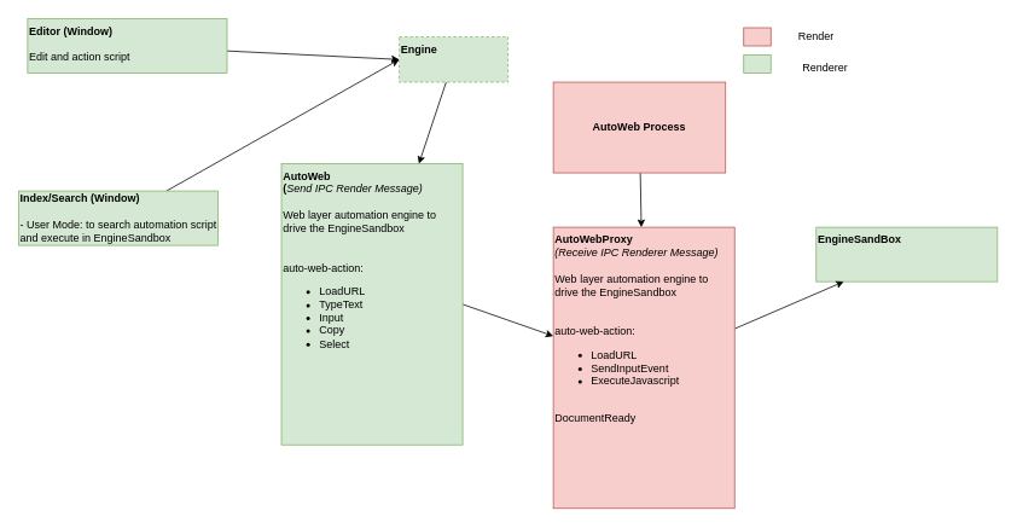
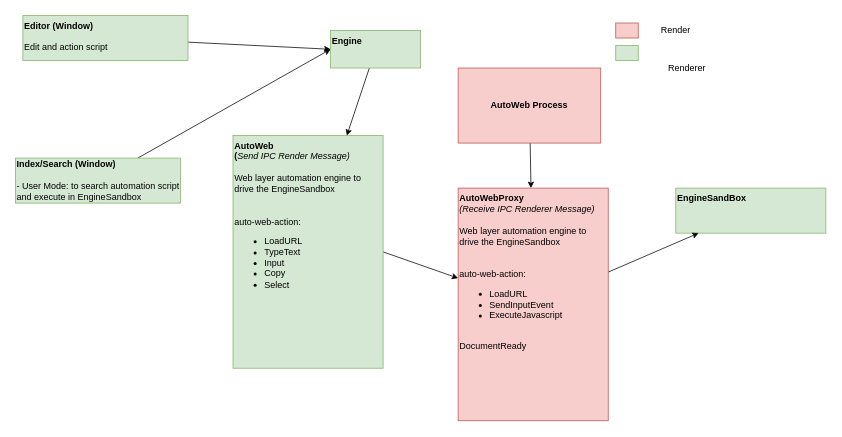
  <mxCell id="0" />
  <mxCell id="1" parent="0" />
  <mxCell id="2" value="&lt;b&gt;EngineSandBox&amp;nbsp;&lt;/b&gt;" style="rounded=0;whiteSpace=wrap;html=1;fillColor=#d5e8d4;strokeColor=#82b366;verticalAlign=top;align=left;" parent="1" vertex="1"><mxGeometry x="900" y="250" width="200" height="60" as="geometry" /></mxCell>
  <mxCell id="3" style="edgeStyle=none;html=1;" edge="1" parent="1" source="4" target="18"><mxGeometry relative="1" as="geometry" /></mxCell>
  <mxCell id="4" value="AutoWeb Process" style="rounded=0;whiteSpace=wrap;html=1;fontStyle=1;fillColor=#f8cecc;strokeColor=#b85450;" vertex="1" parent="1"><mxGeometry x="610" y="90" width="190" height="100" as="geometry" /></mxCell>
  <mxCell id="5" style="edgeStyle=none;html=1;entryX=0;entryY=0.5;entryDx=0;entryDy=0;" edge="1" parent="1" source="6" target="14"><mxGeometry relative="1" as="geometry"><mxPoint x="430" y="70" as="targetPoint" /></mxGeometry></mxCell>
  <mxCell id="6" value="&lt;b&gt;Index/Search (Window)&lt;/b&gt;&lt;br&gt;&lt;br&gt;- User Mode: to search automation script and execute in EngineSandbox" style="rounded=0;whiteSpace=wrap;html=1;fillColor=#d5e8d4;strokeColor=#82b366;align=left;" vertex="1" parent="1"><mxGeometry x="20" y="210" width="220" height="60" as="geometry" /></mxCell>
  <mxCell id="7" value="" style="rounded=0;whiteSpace=wrap;html=1;fillColor=#f8cecc;strokeColor=#b85450;" vertex="1" parent="1"><mxGeometry x="820" y="30" width="30" height="20" as="geometry" /></mxCell>
  <mxCell id="8" value="" style="rounded=0;whiteSpace=wrap;html=1;fillColor=#d5e8d4;strokeColor=#82b366;" vertex="1" parent="1"><mxGeometry x="820" y="60" width="30" height="20" as="geometry" /></mxCell>
  <mxCell id="9" value="Render" style="text;html=1;strokeColor=none;fillColor=none;align=center;verticalAlign=middle;whiteSpace=wrap;rounded=0;" vertex="1" parent="1"><mxGeometry x="870" y="25" width="60" height="30" as="geometry" /></mxCell>
- <mxCell id="10" value="Renderer" style="text;html=1;strokeColor=none;fillColor=none;align=center;verticalAlign=middle;whiteSpace=wrap;rounded=0;" vertex="1" parent="1"><mxGeometry x="880" y="60" width="60" height="30" as="geometry" /></mxCell>
+ <mxCell id="10" value="Renderer" style="text;html=1;strokeColor=none;fillColor=none;align=center;verticalAlign=middle;whiteSpace=wrap;rounded=0;" vertex="1" parent="1"><mxGeometry x="885" y="75" width="60" height="30" as="geometry" /></mxCell>
  <mxCell id="11" style="edgeStyle=none;html=1;entryX=0;entryY=0.5;entryDx=0;entryDy=0;" edge="1" parent="1" source="12" target="14"><mxGeometry relative="1" as="geometry" /></mxCell>
  <mxCell id="12" value="&lt;b&gt;Editor (Window)&lt;/b&gt;&lt;br&gt;&lt;br&gt;Edit and action script" style="rounded=0;whiteSpace=wrap;html=1;fillColor=#d5e8d4;strokeColor=#82b366;align=left;verticalAlign=top;" vertex="1" parent="1"><mxGeometry x="30" y="20" width="220" height="60" as="geometry" /></mxCell>
  <mxCell id="13" style="edgeStyle=none;html=1;" edge="1" parent="1" source="14" target="16"><mxGeometry relative="1" as="geometry" /></mxCell>
- <mxCell id="14" value="&lt;b&gt;Engine&lt;/b&gt;" style="rounded=0;whiteSpace=wrap;html=1;fillColor=#d5e8d4;strokeColor=#82b366;align=left;verticalAlign=top;dashed=1;" vertex="1" parent="1"><mxGeometry x="440" y="40" width="120" height="50" as="geometry" /></mxCell>
+ <mxCell id="14" value="&lt;b&gt;Engine&lt;/b&gt;" style="rounded=0;whiteSpace=wrap;html=1;fillColor=#d5e8d4;strokeColor=#82b366;align=left;verticalAlign=top;" vertex="1" parent="1"><mxGeometry x="440" y="40" width="120" height="50" as="geometry" /></mxCell>
  <mxCell id="15" style="edgeStyle=none;html=1;exitX=1;exitY=0.5;exitDx=0;exitDy=0;" edge="1" parent="1" source="16" target="18"><mxGeometry relative="1" as="geometry" /></mxCell>
  <mxCell id="16" value="&lt;b&gt;AutoWeb&lt;br&gt;(&lt;/b&gt;&lt;i&gt;Send IPC Render Message)&lt;/i&gt;&lt;br&gt;&lt;br&gt;Web layer automation engine to drive the EngineSandbox&amp;nbsp;&lt;br&gt;&lt;br&gt;&lt;br&gt;auto-web-action:&lt;br&gt;&lt;ul&gt;&lt;li&gt;LoadURL&lt;/li&gt;&lt;li&gt;TypeText&lt;/li&gt;&lt;li&gt;Input&lt;/li&gt;&lt;li&gt;Copy&lt;/li&gt;&lt;li&gt;Select&lt;/li&gt;&lt;/ul&gt;&lt;div&gt;&lt;br&gt;&lt;/div&gt;&lt;div&gt;&lt;br&gt;&lt;/div&gt;" style="rounded=0;whiteSpace=wrap;html=1;fillColor=#d5e8d4;strokeColor=#82b366;align=left;verticalAlign=top;" vertex="1" parent="1"><mxGeometry x="310" y="180" width="200" height="310" as="geometry" /></mxCell>
  <mxCell id="17" style="edgeStyle=none;html=1;" edge="1" parent="1" source="18" target="2"><mxGeometry relative="1" as="geometry" /></mxCell>
  <mxCell id="18" value="&lt;b&gt;AutoWebProxy&lt;/b&gt;&lt;br&gt;&lt;i&gt;(Receive IPC Renderer Message)&lt;/i&gt;&lt;br&gt;&lt;br&gt;Web layer automation engine to drive the EngineSandbox&amp;nbsp;&lt;br&gt;&lt;br&gt;&lt;br&gt;auto-web-action:&lt;br&gt;&lt;ul&gt;&lt;li&gt;LoadURL&lt;/li&gt;&lt;li&gt;SendInputEvent&lt;/li&gt;&lt;li&gt;ExecuteJavascript&lt;/li&gt;&lt;/ul&gt;&lt;div&gt;&lt;br&gt;&lt;/div&gt;&lt;div&gt;DocumentReady&lt;/div&gt;" style="rounded=0;whiteSpace=wrap;html=1;fillColor=#f8cecc;strokeColor=#b85450;align=left;verticalAlign=top;" vertex="1" parent="1"><mxGeometry x="610" y="250" width="200" height="310" as="geometry" /></mxCell>
